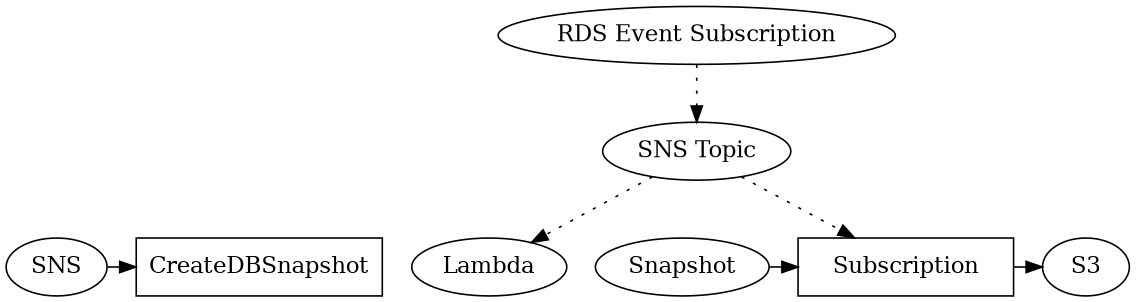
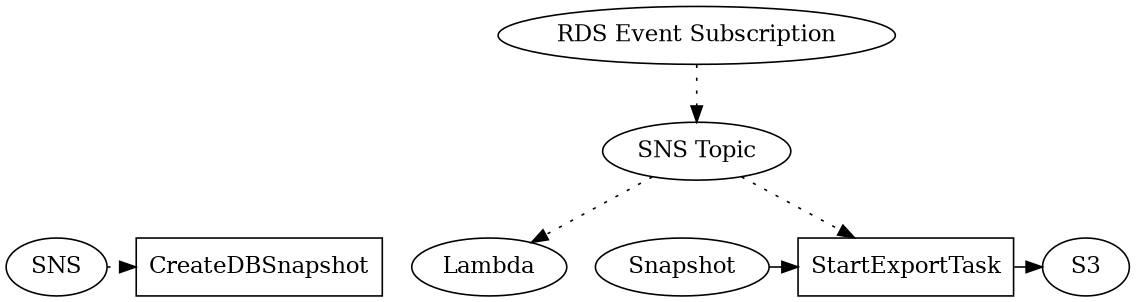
  digraph {
    rankdir=TB
    CreateDBSnapshot [shape=rectangle]
    n2 [label="RDS Event Subscription"]
-   StartExportTask [shape=rectangle label=Subscription]
+   StartExportTask [shape=rectangle]
    n4 [label="SNS Topic"]
    Lambda
    n6 [label=SNS]
    Snapshot
    S3
    subgraph sub_1 {
      CreateDBSnapshot
      n2
      StartExportTask
      n4
      Lambda
    }
    subgraph sub_2 {
      rank=same
      CreateDBSnapshot
      StartExportTask
      n6
      Snapshot
      S3
    }
    n2 -> n4 [style=dotted]
    StartExportTask -> S3
    n4 -> StartExportTask [style=dotted]
    n4 -> Lambda [style=dotted]
-   n6 -> CreateDBSnapshot
+   n6 -> CreateDBSnapshot [style=dotted]
    Snapshot -> StartExportTask
  }
